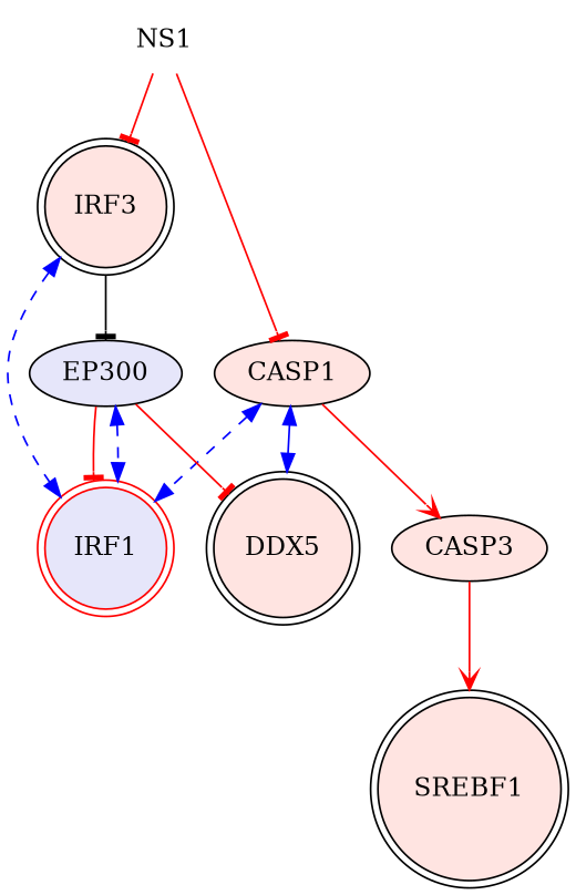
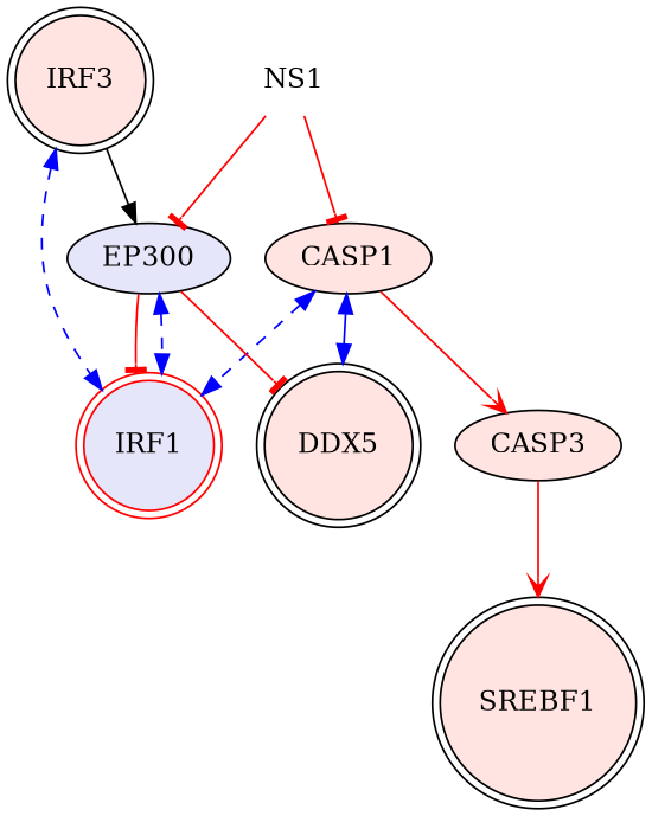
  digraph {
    node [shape=doublecircle fillcolor=mistyrose style=filled]
    edge [arrowhead=tee color=red penwidth=1]
    NS1 [shape=none fillcolor="" style=""]
    IRF3
    CASP1 [shape=""]
    EP300 [fillcolor=lavender shape=""]
    IRF1 [color=red fillcolor=lavender]
    DDX5
    CASP3 [shape=""]
    SREBF1
-   NS1 -> IRF3
+   NS1 -> EP300
    NS1 -> CASP1
-   IRF3 -> EP300 [color=black]
+   IRF3 -> EP300 [arrowhead=normal color=black]
    IRF3 -> IRF1 [color=blue dir=both style=dashed arrowhead="" penwidth=""]
    CASP1 -> IRF1 [color=blue dir=both style=dashed arrowhead=""]
    CASP1 -> DDX5 [color=blue dir=both style=solid arrowhead="" penwidth=""]
    CASP1 -> CASP3 [arrowhead=vee]
    EP300 -> IRF1
    EP300 -> IRF1 [color=blue dir=both style=dashed arrowhead=""]
    EP300 -> DDX5
    CASP3 -> SREBF1 [arrowhead=vee]
  }
